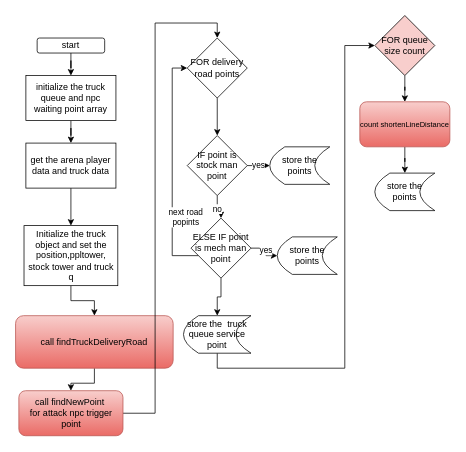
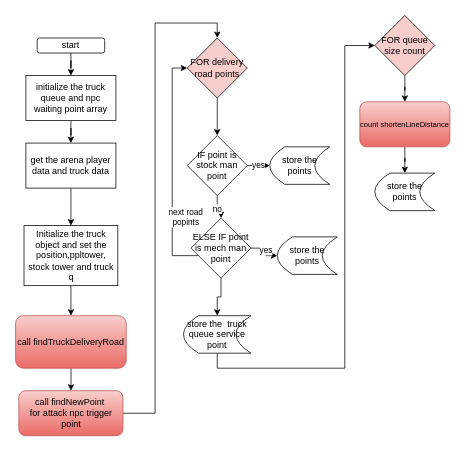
  <mxCell id="0" />
  <mxCell id="1" parent="0" />
  <mxCell id="2" value="" style="edgeStyle=orthogonalEdgeStyle;rounded=0;orthogonalLoop=1;jettySize=auto;html=1;" edge="1" parent="1" source="3" target="5"><mxGeometry relative="1" as="geometry" /></mxCell>
  <mxCell id="3" value="start" style="rounded=1;whiteSpace=wrap;html=1;" vertex="1" parent="1"><mxGeometry x="49" y="50" width="90" height="20" as="geometry" /></mxCell>
  <mxCell id="4" value="" style="edgeStyle=orthogonalEdgeStyle;rounded=0;orthogonalLoop=1;jettySize=auto;html=1;" edge="1" parent="1" source="5" target="7"><mxGeometry relative="1" as="geometry" /></mxCell>
  <mxCell id="5" value="initialize the truck queue and npc waiting point array" style="rounded=0;whiteSpace=wrap;html=1;" vertex="1" parent="1"><mxGeometry x="34" y="100" width="120" height="60" as="geometry" /></mxCell>
  <mxCell id="6" value="" style="edgeStyle=orthogonalEdgeStyle;rounded=0;orthogonalLoop=1;jettySize=auto;html=1;" edge="1" parent="1" source="7" target="9"><mxGeometry relative="1" as="geometry" /></mxCell>
  <mxCell id="7" value="get the arena player data and truck data" style="whiteSpace=wrap;html=1;rounded=0;" vertex="1" parent="1"><mxGeometry x="34" y="190" width="120" height="60" as="geometry" /></mxCell>
  <mxCell id="8" value="" style="edgeStyle=orthogonalEdgeStyle;rounded=0;orthogonalLoop=1;jettySize=auto;html=1;" edge="1" parent="1" source="9" target="11"><mxGeometry relative="1" as="geometry" /></mxCell>
  <mxCell id="9" value="Initialize the truck object and set the position,ppltower, stock tower and truck q" style="whiteSpace=wrap;html=1;rounded=0;" vertex="1" parent="1"><mxGeometry x="31.5" y="300" width="125" height="80" as="geometry" /></mxCell>
  <mxCell id="10" value="" style="edgeStyle=orthogonalEdgeStyle;rounded=0;orthogonalLoop=1;jettySize=auto;html=1;" edge="1" parent="1" source="11" target="13"><mxGeometry relative="1" as="geometry" /></mxCell>
- <mxCell id="11" value="call&amp;nbsp;findTruckDeliveryRoad" style="rounded=1;whiteSpace=wrap;html=1;fillColor=#f8cecc;gradientColor=#ea6b66;strokeColor=#b85450;" vertex="1" parent="1"><mxGeometry x="20.25" y="420" width="210" height="70" as="geometry" /></mxCell>
+ <mxCell id="11" value="call&amp;nbsp;findTruckDeliveryRoad" style="rounded=1;whiteSpace=wrap;html=1;fillColor=#f8cecc;gradientColor=#ea6b66;strokeColor=#b85450;" vertex="1" parent="1"><mxGeometry x="20.25" y="420" width="147.5" height="70" as="geometry" /></mxCell>
  <mxCell id="12" style="edgeStyle=orthogonalEdgeStyle;rounded=0;orthogonalLoop=1;jettySize=auto;html=1;entryX=0.5;entryY=0;entryDx=0;entryDy=0;" edge="1" parent="1" source="13" target="15"><mxGeometry relative="1" as="geometry" /></mxCell>
  <mxCell id="13" value="call&amp;nbsp;findNewPoint&amp;nbsp;&lt;br&gt;for attack npc trigger point" style="rounded=1;whiteSpace=wrap;html=1;fillColor=#f8cecc;gradientColor=#ea6b66;strokeColor=#b85450;" vertex="1" parent="1"><mxGeometry x="24.63" y="520" width="138.75" height="60" as="geometry" /></mxCell>
  <mxCell id="14" value="" style="edgeStyle=orthogonalEdgeStyle;rounded=0;orthogonalLoop=1;jettySize=auto;html=1;" edge="1" parent="1" source="15" target="18"><mxGeometry relative="1" as="geometry" /></mxCell>
- <mxCell id="15" value="FOR delivery road points" style="rhombus;whiteSpace=wrap;html=1;" vertex="1" parent="1"><mxGeometry x="249" y="50" width="80" height="80" as="geometry" /></mxCell>
+ <mxCell id="15" value="FOR delivery road points" style="rhombus;whiteSpace=wrap;html=1;fillColor=#f8cecc;" vertex="1" parent="1"><mxGeometry x="249" y="50" width="80" height="80" as="geometry" /></mxCell>
  <mxCell id="16" value="yes" style="edgeStyle=orthogonalEdgeStyle;rounded=0;orthogonalLoop=1;jettySize=auto;html=1;" edge="1" parent="1" source="18" target="19"><mxGeometry relative="1" as="geometry" /></mxCell>
  <mxCell id="17" value="no" style="edgeStyle=orthogonalEdgeStyle;rounded=0;orthogonalLoop=1;jettySize=auto;html=1;" edge="1" parent="1" source="18" target="24"><mxGeometry relative="1" as="geometry" /></mxCell>
  <mxCell id="18" value="IF point is stock man point" style="rhombus;whiteSpace=wrap;html=1;" vertex="1" parent="1"><mxGeometry x="249" y="180" width="80" height="80" as="geometry" /></mxCell>
  <mxCell id="19" value="store the points" style="shape=dataStorage;whiteSpace=wrap;html=1;fixedSize=1;" vertex="1" parent="1"><mxGeometry x="359" y="195" width="80" height="50" as="geometry" /></mxCell>
  <mxCell id="20" value="yes" style="edgeStyle=orthogonalEdgeStyle;rounded=0;orthogonalLoop=1;jettySize=auto;html=1;" edge="1" parent="1" source="24" target="25"><mxGeometry relative="1" as="geometry" /></mxCell>
  <mxCell id="21" style="edgeStyle=orthogonalEdgeStyle;rounded=0;orthogonalLoop=1;jettySize=auto;html=1;entryX=0;entryY=0.5;entryDx=0;entryDy=0;" edge="1" parent="1" source="24" target="15"><mxGeometry relative="1" as="geometry"><Array as="points"><mxPoint x="229" y="340" /><mxPoint x="229" y="90" /></Array></mxGeometry></mxCell>
  <mxCell id="22" value="next road &lt;br&gt;popints" style="edgeLabel;html=1;align=center;verticalAlign=middle;resizable=0;points=[];" vertex="1" connectable="0" parent="21"><mxGeometry x="-0.428" y="1" relative="1" as="geometry"><mxPoint x="18" as="offset" /></mxGeometry></mxCell>
  <mxCell id="23" value="" style="edgeStyle=orthogonalEdgeStyle;rounded=0;orthogonalLoop=1;jettySize=auto;html=1;" edge="1" parent="1" source="24" target="27"><mxGeometry relative="1" as="geometry" /></mxCell>
  <mxCell id="24" value="ELSE IF point is mech man point" style="rhombus;whiteSpace=wrap;html=1;" vertex="1" parent="1"><mxGeometry x="254" y="290" width="80" height="80" as="geometry" /></mxCell>
  <mxCell id="25" value="store the points" style="shape=dataStorage;whiteSpace=wrap;html=1;fixedSize=1;" vertex="1" parent="1"><mxGeometry x="369" y="315" width="80" height="50" as="geometry" /></mxCell>
  <mxCell id="26" value="" style="edgeStyle=orthogonalEdgeStyle;rounded=0;orthogonalLoop=1;jettySize=auto;html=1;" edge="1" parent="1" source="27" target="29"><mxGeometry relative="1" as="geometry"><Array as="points"><mxPoint x="289" y="490" /><mxPoint x="459" y="490" /><mxPoint x="459" y="60" /></Array></mxGeometry></mxCell>
  <mxCell id="27" value="store the&amp;nbsp; truck queue service point" style="shape=dataStorage;whiteSpace=wrap;html=1;fixedSize=1;" vertex="1" parent="1"><mxGeometry x="244" y="420" width="90" height="50" as="geometry" /></mxCell>
  <mxCell id="28" value="" style="edgeStyle=orthogonalEdgeStyle;rounded=0;orthogonalLoop=1;jettySize=auto;html=1;" edge="1" parent="1" source="29" target="31"><mxGeometry relative="1" as="geometry" /></mxCell>
  <mxCell id="29" value="FOR queue size count" style="rhombus;whiteSpace=wrap;html=1;fillColor=#f8cecc;" vertex="1" parent="1"><mxGeometry x="499" width="80" height="80" as="geometry" y="20" /></mxCell>
  <mxCell id="30" value="" style="edgeStyle=orthogonalEdgeStyle;rounded=0;orthogonalLoop=1;jettySize=auto;html=1;fontSize=10;" edge="1" parent="1" source="31" target="32"><mxGeometry relative="1" as="geometry" /></mxCell>
  <mxCell id="31" value="&lt;font style=&quot;font-size: 10px&quot;&gt;count&amp;nbsp;shortenLineDistance&lt;/font&gt;" style="rounded=1;whiteSpace=wrap;html=1;fillColor=#f8cecc;gradientColor=#ea6b66;strokeColor=#b85450;" vertex="1" parent="1"><mxGeometry x="479" y="135" width="120" height="60" as="geometry" /></mxCell>
  <mxCell id="32" value="store the points" style="shape=dataStorage;whiteSpace=wrap;html=1;fixedSize=1;" vertex="1" parent="1"><mxGeometry x="499" y="230" width="80" height="50" as="geometry" /></mxCell>
